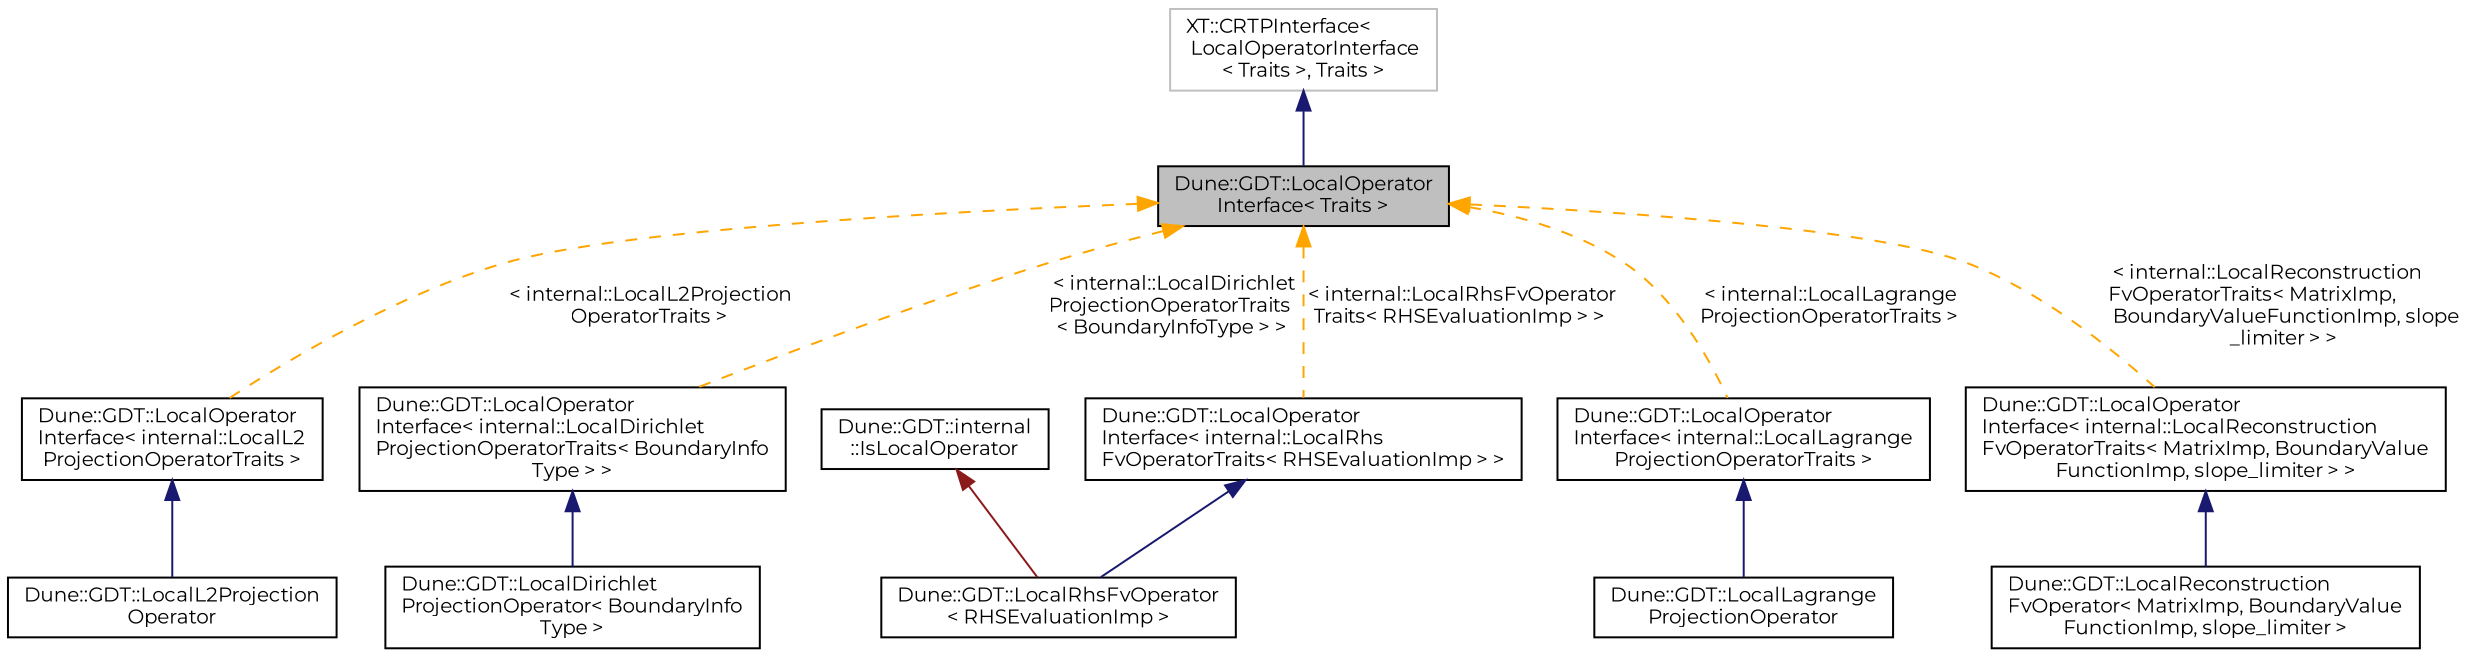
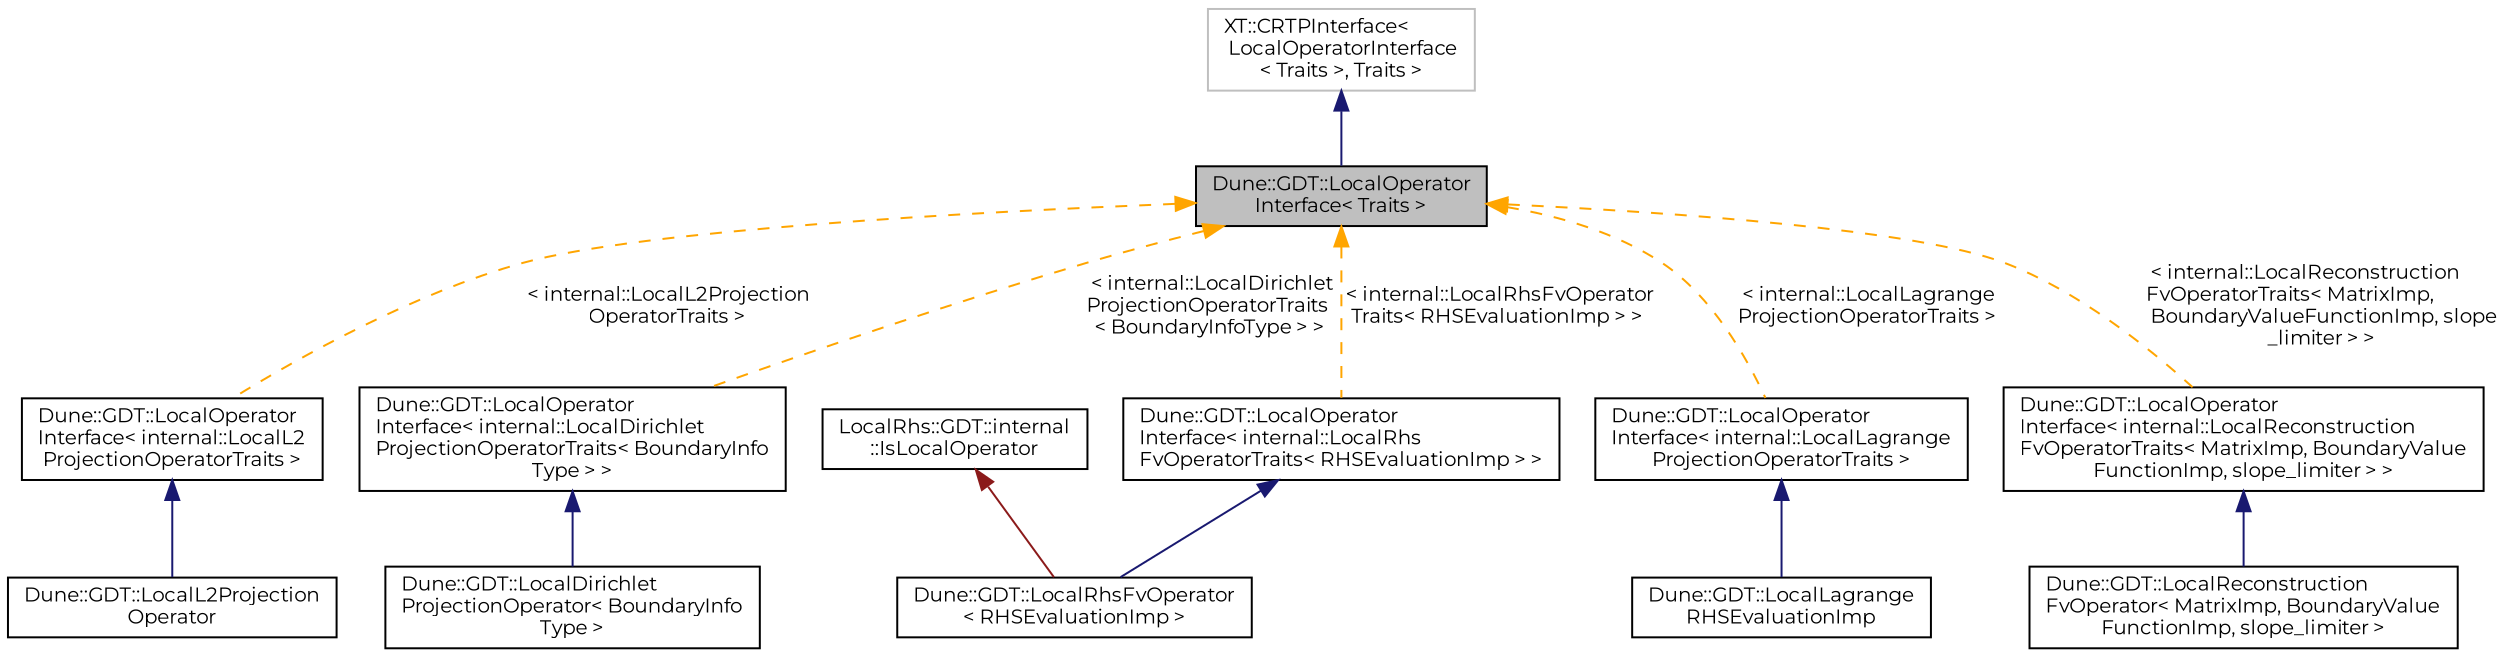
  digraph {
    fontname=Montserrat
    rankdir=TB
    node [color=black fillcolor=white fontname=Montserrat fontsize=10 shape=record style=filled]
    edge [color=midnightblue dir=back fontname=Montserrat fontsize=10 labelfontname=Helvetica labelfontsize=10 style=solid]
    n1 [fillcolor=grey75 fontcolor=black height=0.2 label="Dune::GDT::LocalOperator\lInterface\< Traits \>" width=0.4]
    n2 [height=0.2 label="Dune::GDT::LocalOperator\lInterface\< internal::LocalL2\lProjectionOperatorTraits \>" width=0.4]
    n3 [height=0.2 label="Dune::GDT::LocalOperator\lInterface\< internal::LocalDirichlet\lProjectionOperatorTraits\< BoundaryInfo\lType \> \>" width=0.4]
    n4 [height=0.2 label="Dune::GDT::LocalOperator\lInterface\< internal::LocalLagrange\lProjectionOperatorTraits \>" width=0.4]
    n5 [height=0.2 label="Dune::GDT::LocalOperator\lInterface\< internal::LocalReconstruction\lFvOperatorTraits\< MatrixImp, BoundaryValue\lFunctionImp, slope_limiter \> \>" width=0.4]
    n6 [height=0.2 label="Dune::GDT::LocalOperator\lInterface\< internal::LocalRhs\lFvOperatorTraits\< RHSEvaluationImp \> \>" width=0.4]
    n7 [height=0.2 label="Dune::GDT::LocalL2Projection\lOperator" width=0.4]
    n8 [height=0.2 label="Dune::GDT::LocalDirichlet\lProjectionOperator\< BoundaryInfo\lType \>" width=0.4]
-   n9 [height=0.2 label="Dune::GDT::LocalLagrange\lProjectionOperator" width=0.4]
+   n9 [height=0.2 label="Dune::GDT::LocalLagrange\lRHSEvaluationImp" width=0.4]
    n10 [height=0.2 label="Dune::GDT::LocalReconstruction\lFvOperator\< MatrixImp, BoundaryValue\lFunctionImp, slope_limiter \>" width=0.4]
    n11 [height=0.2 label="Dune::GDT::LocalRhsFvOperator\l\< RHSEvaluationImp \>" width=0.4]
    n12 [color=grey75 height=0.2 label="XT::CRTPInterface\<\l LocalOperatorInterface\l\< Traits \>, Traits \>" width=0.4]
-   n13 [height=0.2 label="Dune::GDT::internal\l::IsLocalOperator" width=0.4]
+   n13 [height=0.2 label="LocalRhs::GDT::internal\l::IsLocalOperator" width=0.4]
    n1 -> n2 [color=orange label=" \< internal::LocalL2Projection\lOperatorTraits \>" style=dashed]
    n1 -> n3 [color=orange label=" \< internal::LocalDirichlet\lProjectionOperatorTraits\l\< BoundaryInfoType \> \>" style=dashed]
    n1 -> n4 [color=orange label=" \< internal::LocalLagrange\lProjectionOperatorTraits \>" style=dashed]
    n1 -> n5 [color=orange label=" \< internal::LocalReconstruction\lFvOperatorTraits\< MatrixImp,\l BoundaryValueFunctionImp, slope\l_limiter \> \>" style=dashed]
    n1 -> n6 [color=orange label=" \< internal::LocalRhsFvOperator\lTraits\< RHSEvaluationImp \> \>" style=dashed]
    n2 -> n7
    n3 -> n8
    n4 -> n9
    n5 -> n10
    n6 -> n11
    n12 -> n1
    n13 -> n11 [color=firebrick4]
  }
